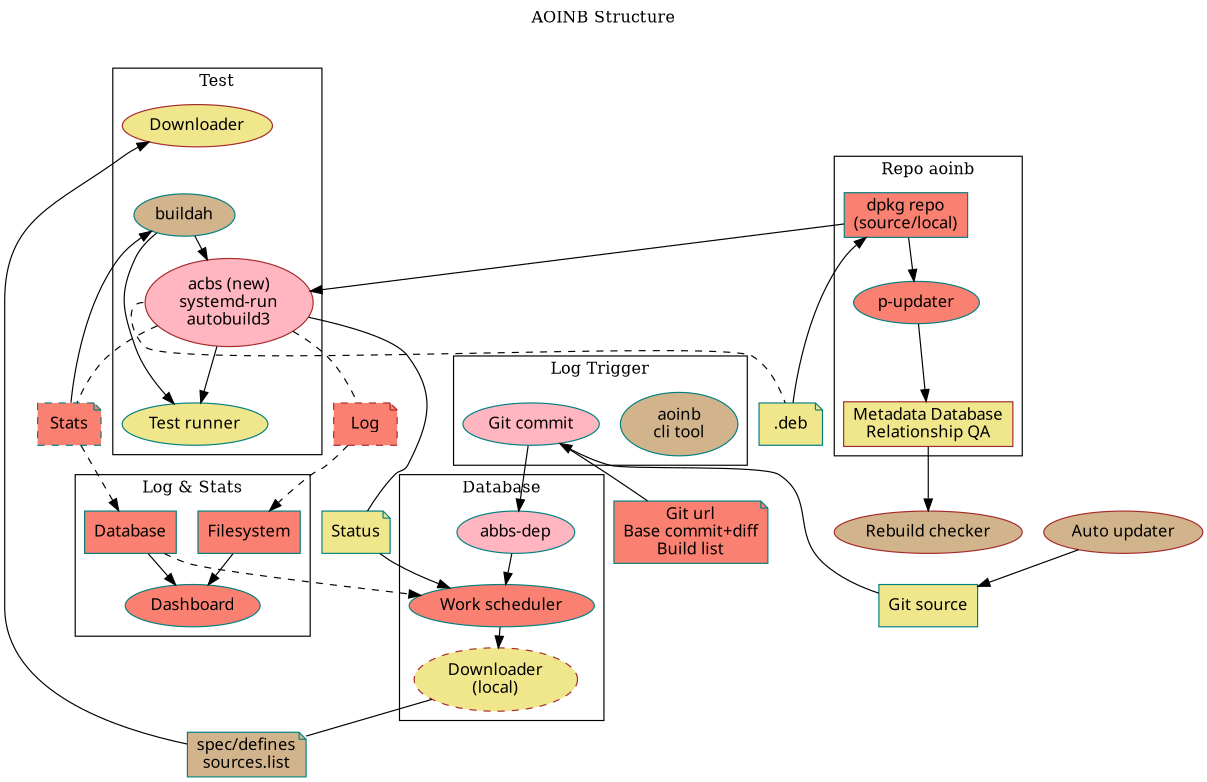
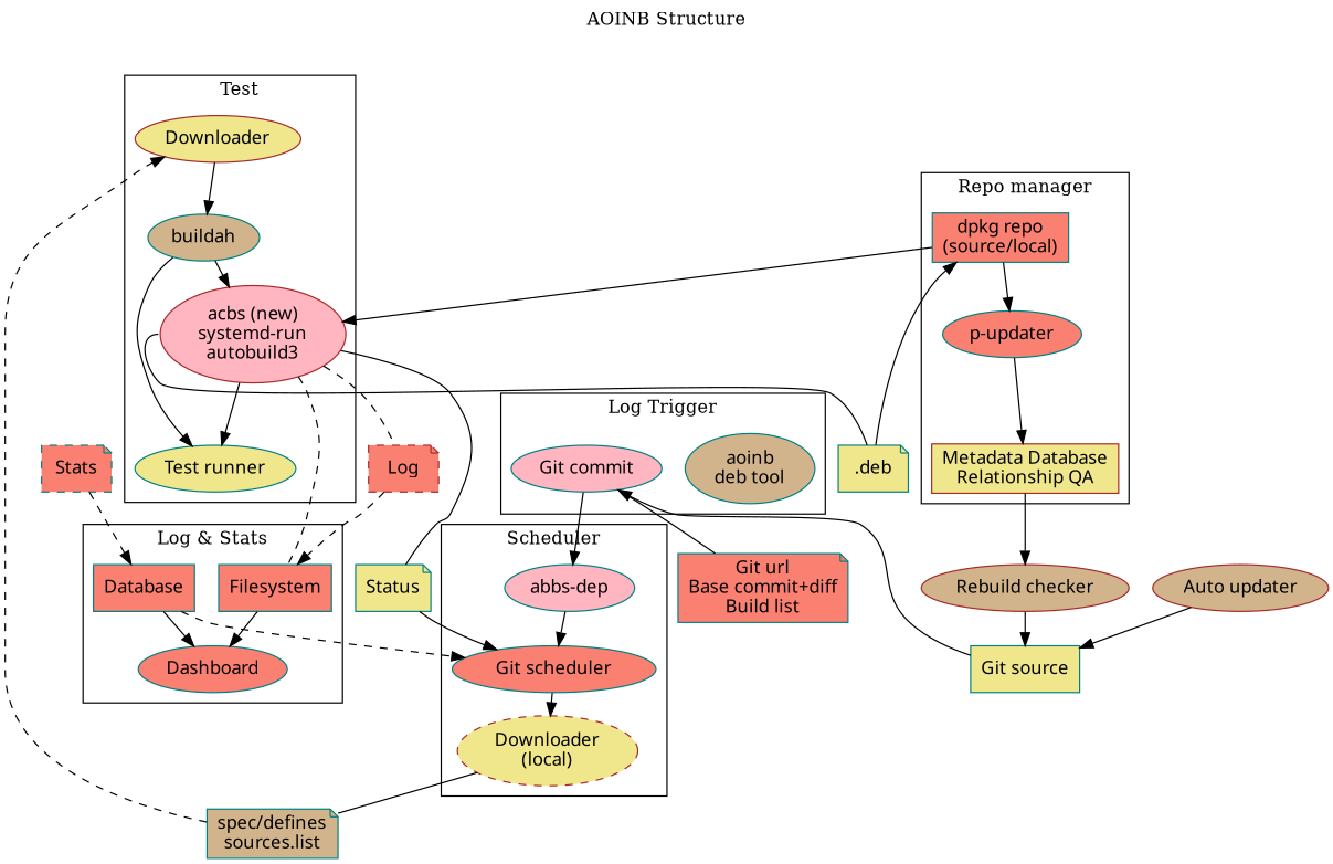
  digraph {
    compound=true
    label="AOINB Structure"
    labelloc=t
    ranksep=0.25
    node [color=teal fillcolor=salmon fontname=sans style=filled]
    edge [fontname=sans]
-   n1 [fillcolor=tan label="aoinb\ncli tool"]
+   n1 [fillcolor=tan label="aoinb\ndeb tool"]
    n2 [fillcolor=lightpink label="Git commit"]
    n3 [fillcolor=lightpink label="abbs-dep"]
-   n4 [label="Work scheduler"]
+   n4 [label="Git scheduler"]
    n5 [color=brown fillcolor=khaki label="Downloader\n(local)" style="dashed,filled"]
    n6 [color=brown fillcolor=khaki label=Downloader]
    n7 [fillcolor=tan label=buildah]
    n8 [color=brown fillcolor=lightpink label="acbs (new)\nsystemd-run\nautobuild3"]
    n9 [fillcolor=khaki label="Test runner"]
    n10 [label=Filesystem shape=box]
    n11 [label=Dashboard]
    n12 [label=Database shape=box]
    n13 [label="p-updater"]
    n14 [color=brown fillcolor=khaki label="Metadata Database\nRelationship QA" shape=box]
    n15 [label="dpkg repo\n(source/local)" shape=box]
    n16 [label="Git url\nBase commit+diff\nBuild list" shape=note]
    n17 [fillcolor=tan label="spec/defines\nsources.list" shape=note]
    n18 [color=brown label=Log shape=note style="dashed,filled"]
    n19 [label=Stats shape=note style="dashed,filled"]
    n20 [fillcolor=khaki label=Status shape=note]
    n21 [fillcolor=khaki label=".deb" shape=note]
    n22 [color=brown fillcolor=tan label="Rebuild checker"]
    n23 [fillcolor=khaki label="Git source" shape=box]
    n24 [color=brown fillcolor=tan label="Auto updater"]
    subgraph cluster_1 {
      label="Log Trigger"
      n1
      n2
    }
    subgraph cluster_2 {
-     label=Database
+     label=Scheduler
      n3
      n4
      n5
    }
    subgraph cluster_3 {
      label=Test
      n6
      n7
      n8
      n9
    }
    subgraph cluster_4 {
      label="Log & Stats"
      n10
      n11
      n12
    }
    subgraph cluster_5 {
-     label="Repo aoinb"
+     label="Repo manager"
      n13
      n14
      n15
    }
    n2 -> n3
    n2 -> n16 [dir=none]
    n3 -> n4
    n4 -> n5
    n5 -> n17 [dir=none]
-   n19 -> n7
+   n6 -> n7
    n7 -> n8
    n7 -> n9
    n8 -> n9
    n8 -> n18 [dir=none style=dashed]
-   n8 -> n19 [dir=none style=dashed]
+   n8 -> n10 [dir=none style=dashed]
    n8 -> n20 [dir=none]
-   n8 -> n21 [dir=none tailport=w style=dashed]
+   n8 -> n21 [dir=none tailport=w]
    n10 -> n11
    n12 -> n4 [style=dashed]
    n12 -> n11
    n13 -> n14
    n14 -> n22
    n15 -> n8
    n15 -> n13
-   n17 -> n6
+   n17 -> n6 [style=dashed]
    n18 -> n10 [style=dashed]
    n19 -> n12 [style=dashed]
    n20 -> n4
    n21 -> n15
+   n22 -> n23
    n23 -> n2
    n24 -> n23
  }
